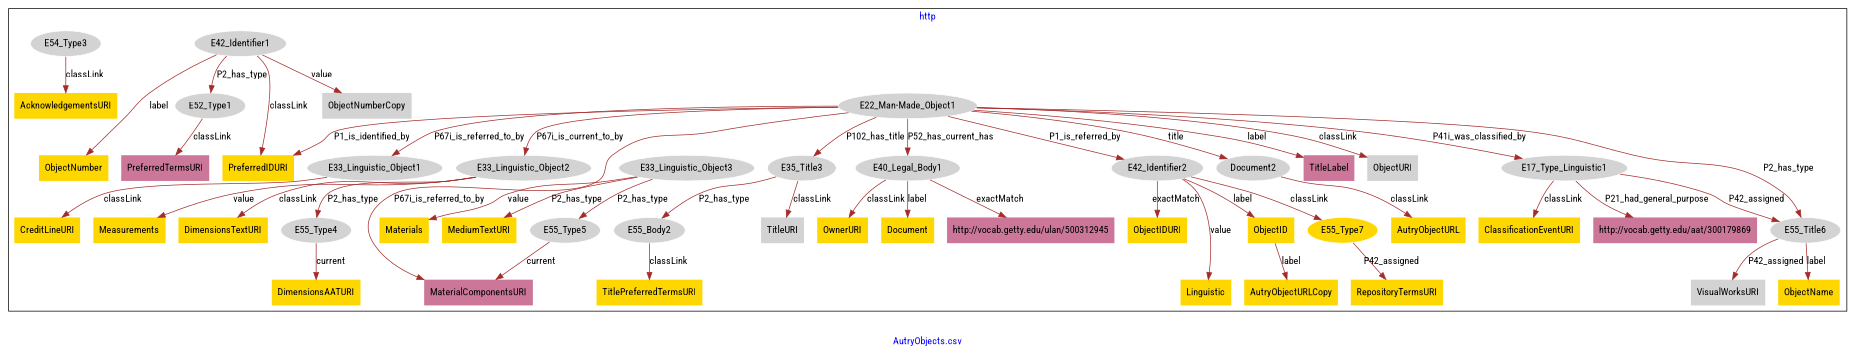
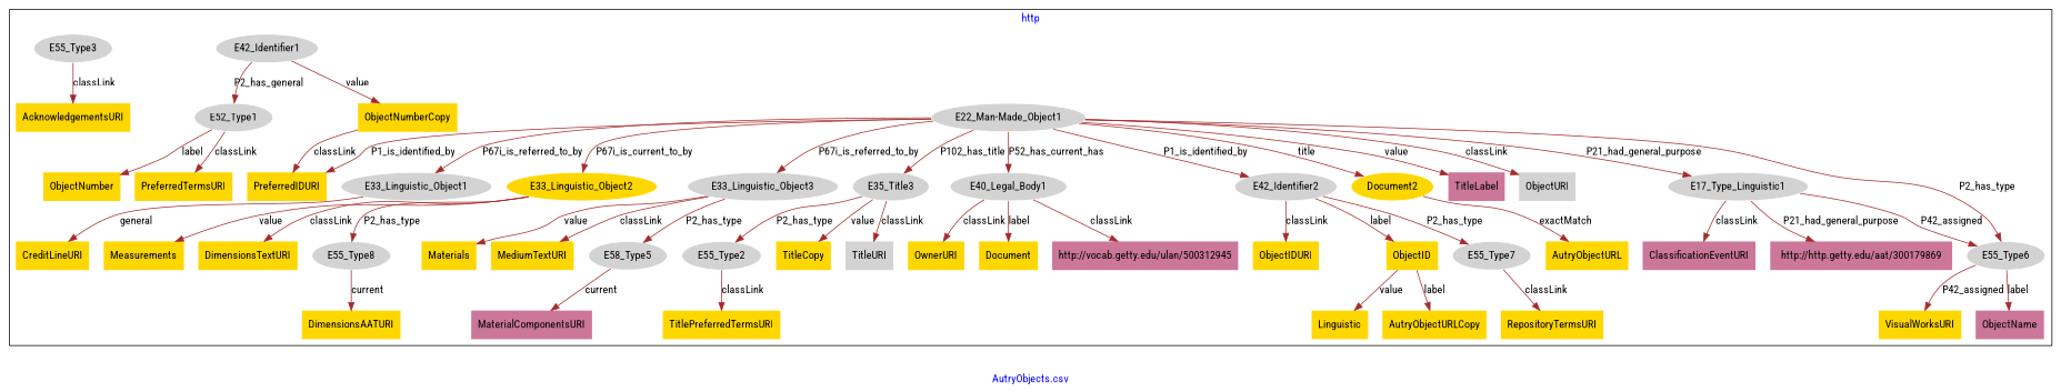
  digraph {
    fontcolor=blue
    fontname="Roboto Condensed"
    label="AutryObjects.csv"
    remincross=true
    node [fillcolor=gold fontname="Roboto Condensed" style=filled shape=plaintext]
    edge [color=brown fontcolor=black fontname="Roboto Condensed"]
    n1 [color=white fillcolor=lightgray label=E17_Type_Linguistic1 shape=""]
-   n2 [color=white fillcolor=lightgray label=E55_Title6 shape=""]
+   n2 [color=white fillcolor=lightgray label=E55_Type6 shape=""]
    n3 [color=white fillcolor=lightgray label="E22_Man-Made_Object1" shape=""]
    n4 [color=white fillcolor=lightgray label=E33_Linguistic_Object1 shape=""]
-   n5 [color=white fillcolor=lightgray label=E33_Linguistic_Object2 shape=""]
+   n5 [color=white label=E33_Linguistic_Object2 shape=""]
    n6 [color=white fillcolor=lightgray label=E33_Linguistic_Object3 shape=""]
    n7 [color=white fillcolor=lightgray label=E35_Title3 shape=""]
    n8 [color=white fillcolor=lightgray label=E40_Legal_Body1 shape=""]
    n9 [color=white fillcolor=lightgray label=E42_Identifier1 shape=""]
    n10 [color=white fillcolor=lightgray label=E42_Identifier2 shape=""]
-   n11 [color=white fillcolor=lightgray label=Document2 shape=""]
-   n12 [color=white fillcolor=lightgray label=E54_Type3 shape=""]
-   n13 [color=white fillcolor=lightgray label=E55_Type4 shape=""]
-   n14 [color=white fillcolor=lightgray label=E55_Type5 shape=""]
-   n15 [color=white fillcolor=lightgray label=E55_Body2 shape=""]
+   n11 [color=white label=Document2 shape=""]
+   n12 [color=white fillcolor=lightgray label=E55_Type3 shape=""]
+   n13 [color=white fillcolor=lightgray label=E55_Type8 shape=""]
+   n14 [color=white fillcolor=lightgray label=E58_Type5 shape=""]
+   n15 [color=white fillcolor=lightgray label=E55_Type2 shape=""]
    n16 [color=white fillcolor=lightgray label=E52_Type1 shape=""]
-   n17 [color=white label=E55_Type7 shape=""]
+   n17 [color=white fillcolor=lightgray label=E55_Type7 shape=""]
    n18 [label=TitlePreferredTermsURI]
    n19 [label=OwnerURI]
    n20 [label=Linguistic]
    n21 [label=DimensionsTextURI]
    n22 [label=Measurements]
+   n23 [label=TitleCopy]
    n24 [fillcolor="#CC7799" label=TitleLabel]
    n25 [label=AutryObjectURL]
    n26 [label=CreditLineURI]
    n27 [label=ObjectIDURI]
-   n28 [fillcolor="#CC7799" label=PreferredTermsURI]
-   n29 [label=ClassificationEventURI]
+   n28 [label=PreferredTermsURI]
+   n29 [fillcolor="#CC7799" label=ClassificationEventURI]
    n30 [label=RepositoryTermsURI]
    n31 [label=DimensionsAATURI]
    n32 [label=AcknowledgementsURI]
    n33 [label=MediumTextURI]
    n34 [label=AutryObjectURLCopy]
    n35 [fillcolor=lightgray label=TitleURI]
    n36 [label=ObjectID]
    n37 [label=ObjectNumber]
    n38 [fillcolor=lightgray label=ObjectURI]
    n39 [fillcolor="#CC7799" label=MaterialComponentsURI]
    n40 [label=Document]
-   n41 [label=ObjectName]
+   n41 [fillcolor="#CC7799" label=ObjectName]
    n42 [label=PreferredIDURI]
    n43 [label=Materials]
-   n44 [fillcolor=lightgray label=VisualWorksURI]
-   n45 [fillcolor=lightgray label=ObjectNumberCopy]
-   n46 [fillcolor="#CC7799" label="http://vocab.getty.edu/aat/300179869"]
+   n44 [label=VisualWorksURI]
+   n45 [label=ObjectNumberCopy]
+   n46 [fillcolor="#CC7799" label="http://http.getty.edu/aat/300179869"]
    n47 [fillcolor="#CC7799" label="http://vocab.getty.edu/ulan/500312945"]
    subgraph cluster_1 {
      label=http
      n1
      n2
      n3
      n4
      n5
      n6
      n7
      n8
      n9
      n10
      n11
      n12
      n13
      n14
      n15
      n16
      n17
      n18
      n19
      n20
      n21
      n22
+     n23
      n24
      n25
      n26
      n27
      n28
      n29
      n30
      n31
      n32
      n33
      n34
      n35
      n36
      n37
      n38
      n39
      n40
      n41
      n42
      n43
      n44
      n45
      n46
      n47
    }
    n1 -> n2 [label=P42_assigned]
    n1 -> n29 [label=classLink]
    n1 -> n46 [label=P21_had_general_purpose]
    n2 -> n41 [label=label]
    n2 -> n44 [label=P42_assigned]
-   n3 -> n1 [label=P41i_was_classified_by]
+   n3 -> n1 [label=P21_had_general_purpose]
    n3 -> n2 [label=P2_has_type]
    n3 -> n4 [label=P67i_is_referred_to_by]
    n3 -> n5 [label=P67i_is_current_to_by]
-   n3 -> n39 [label=P67i_is_referred_to_by]
+   n3 -> n6 [label=P67i_is_referred_to_by]
    n3 -> n7 [label=P102_has_title]
    n3 -> n8 [label=P52_has_current_has]
-   n3 -> n10 [label=P1_is_referred_by]
+   n3 -> n10 [label=P1_is_identified_by]
    n3 -> n11 [label=title]
-   n3 -> n24 [label=label]
+   n3 -> n24 [label=value]
    n3 -> n38 [label=classLink]
    n3 -> n42 [label=P1_is_identified_by]
-   n4 -> n26 [label=classLink]
+   n4 -> n26 [label=general]
    n5 -> n13 [label=P2_has_type]
    n5 -> n21 [label=classLink]
    n5 -> n22 [label=value]
    n6 -> n14 [label=P2_has_type]
-   n6 -> n33 [label=P2_has_type]
+   n6 -> n33 [label=classLink]
    n6 -> n43 [label=value]
    n7 -> n15 [label=P2_has_type]
+   n7 -> n23 [label=value]
    n7 -> n35 [label=classLink]
    n8 -> n19 [label=classLink]
    n8 -> n40 [label=label]
-   n8 -> n47 [label=exactMatch]
-   n9 -> n16 [label=P2_has_type]
-   n9 -> n37 [label=label]
-   n9 -> n42 [label=classLink]
+   n8 -> n47 [label=classLink]
+   n9 -> n16 [label=P2_has_general]
+   n16 -> n37 [label=label]
+   n45 -> n42 [label=classLink]
    n9 -> n45 [label=value]
-   n10 -> n17 [label=classLink]
-   n10 -> n20 [label=value]
-   n10 -> n27 [label=exactMatch]
+   n10 -> n17 [label=P2_has_type]
+   n36 -> n20 [label=value]
+   n10 -> n27 [label=classLink]
    n10 -> n36 [label=label]
-   n11 -> n25 [label=classLink]
+   n11 -> n25 [label=exactMatch]
    n12 -> n32 [label=classLink]
    n13 -> n31 [label=current]
    n14 -> n39 [label=current]
    n15 -> n18 [label=classLink]
    n16 -> n28 [label=classLink]
-   n17 -> n30 [label=P42_assigned]
+   n17 -> n30 [label=classLink]
    n36 -> n34 [label=label]
  }
